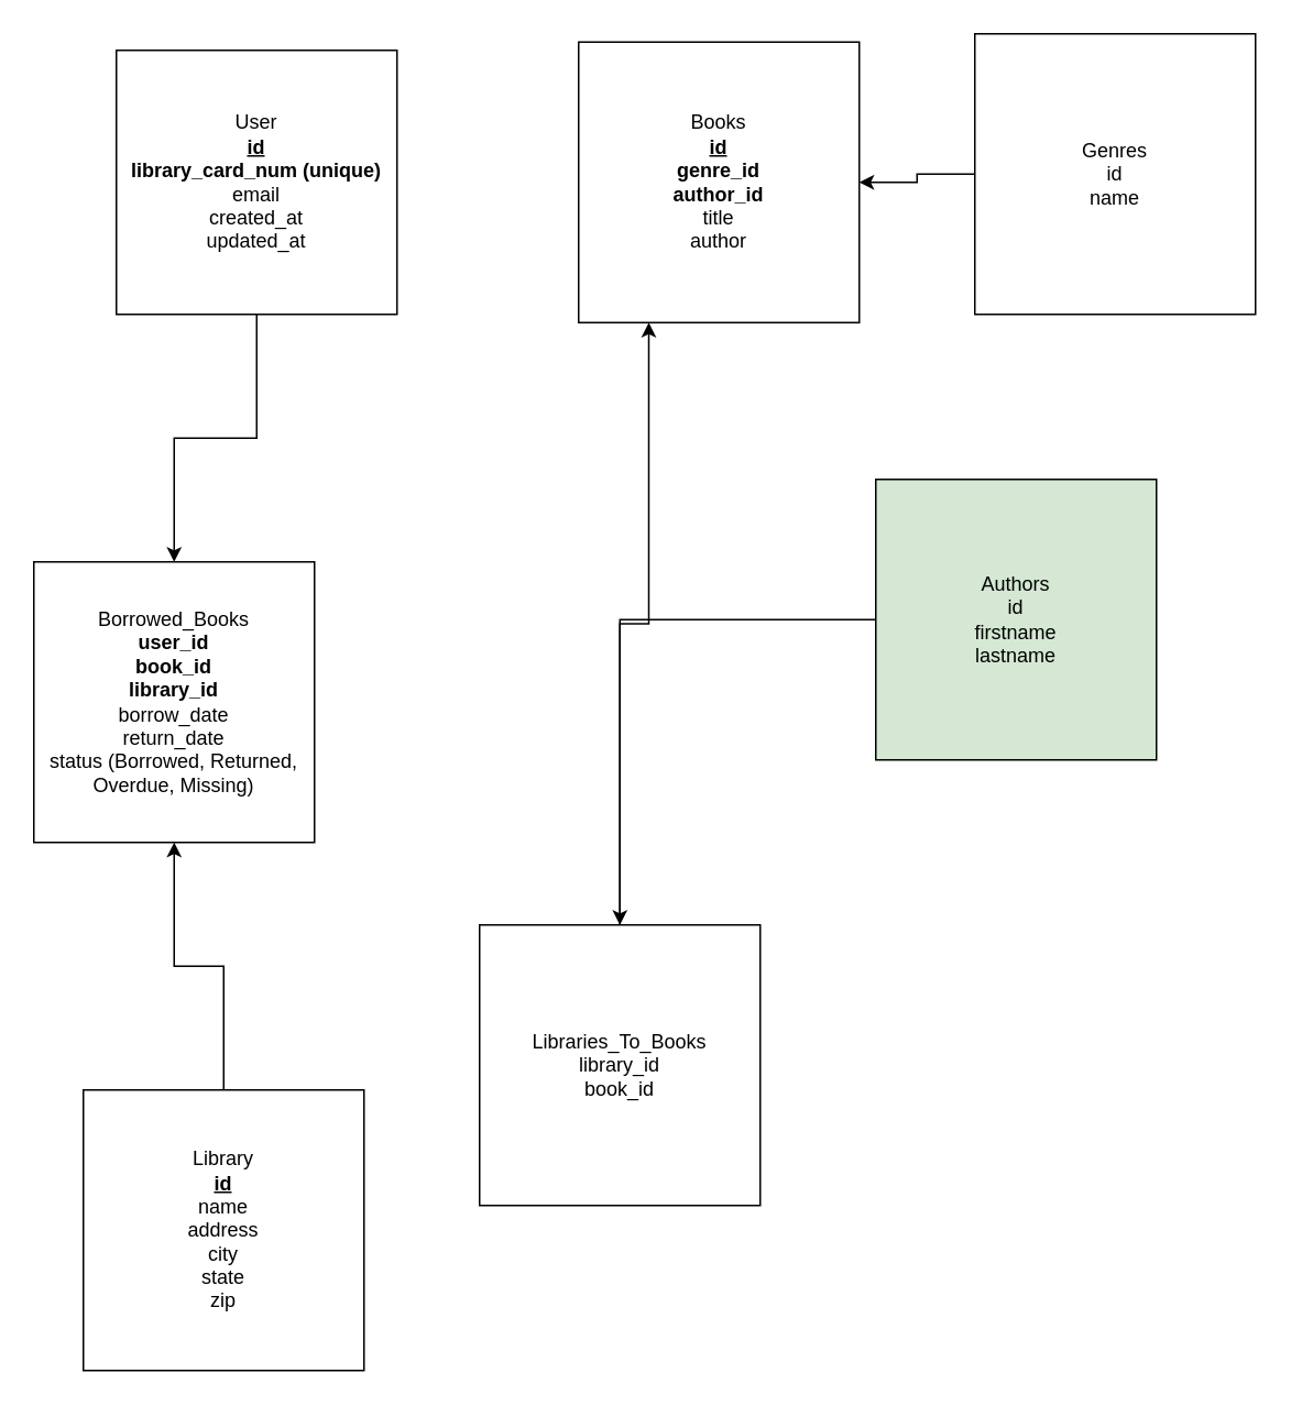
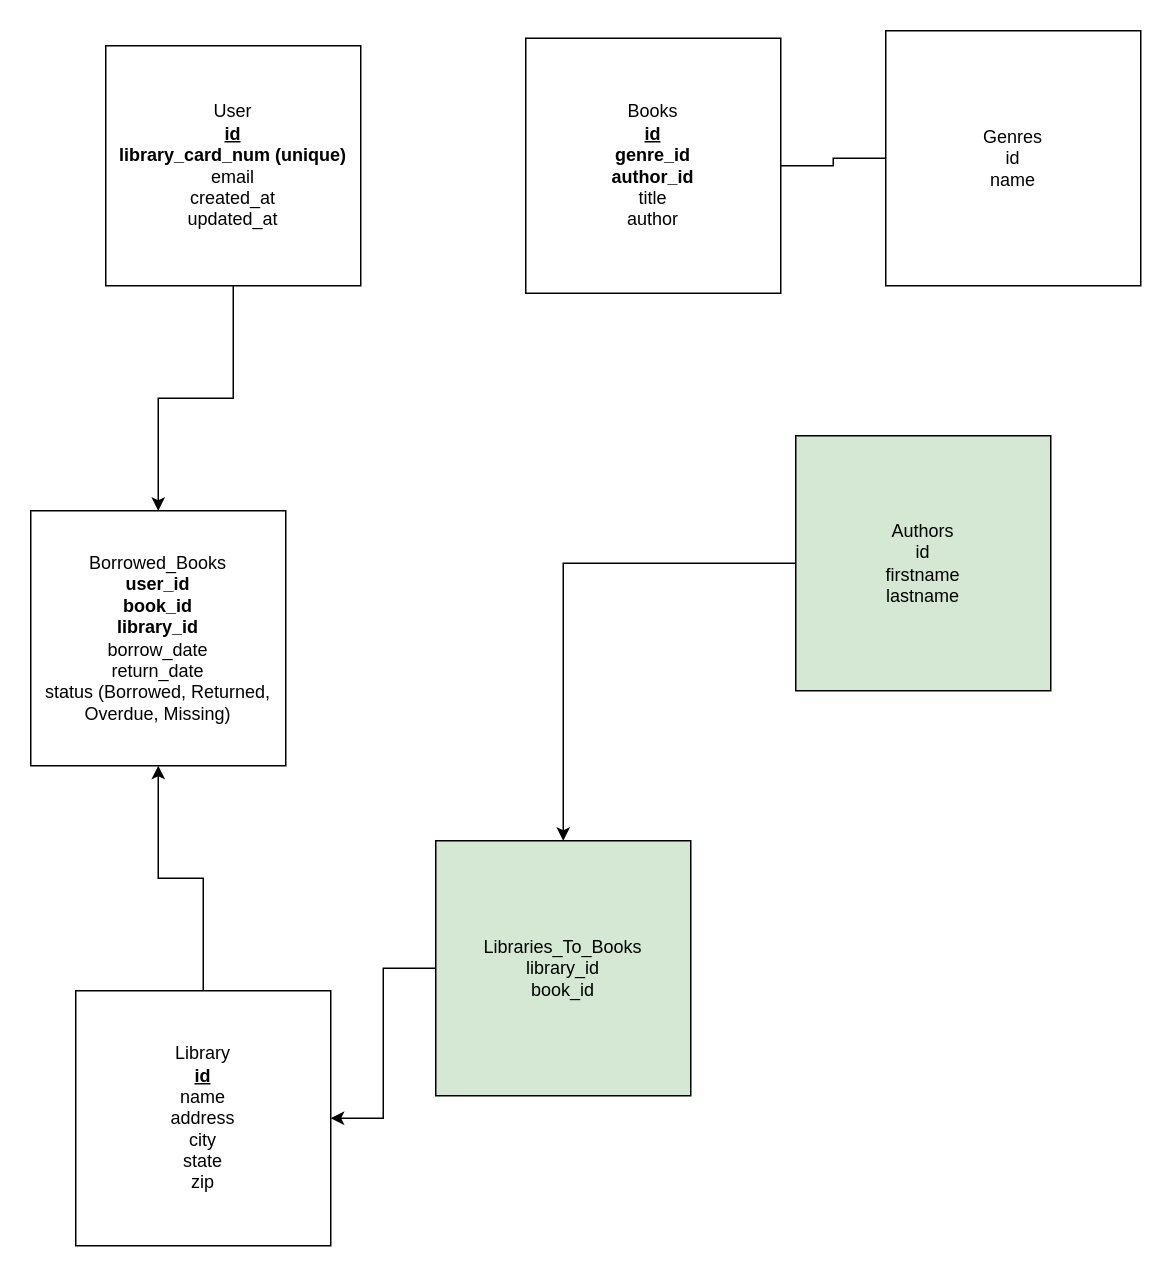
  <mxCell id="0" />
  <mxCell id="1" parent="0" />
  <mxCell id="2" style="edgeStyle=orthogonalEdgeStyle;rounded=0;orthogonalLoop=1;jettySize=auto;html=1;" edge="1" parent="1" source="3" target="9"><mxGeometry relative="1" as="geometry" /></mxCell>
  <mxCell id="3" value="User&lt;br&gt;&lt;u style=&quot;font-weight: bold&quot;&gt;id&lt;/u&gt;&lt;br&gt;&lt;b&gt;library_card_num (unique)&lt;br&gt;&lt;/b&gt;email&lt;br&gt;created_at&lt;br&gt;updated_at&lt;br&gt;" style="rounded=0;whiteSpace=wrap;html=1;" vertex="1" parent="1"><mxGeometry x="70" y="30" width="170" height="160" as="geometry" /></mxCell>
  <mxCell id="4" value="Books&lt;br&gt;&lt;u style=&quot;font-weight: bold&quot;&gt;id&lt;br&gt;&lt;/u&gt;&lt;b&gt;genre_id&lt;br&gt;author_id&lt;/b&gt;&lt;br&gt;title&lt;br&gt;author" style="rounded=0;whiteSpace=wrap;html=1;" vertex="1" parent="1"><mxGeometry x="350" y="25" width="170" height="170" as="geometry" /></mxCell>
  <mxCell id="5" style="edgeStyle=orthogonalEdgeStyle;rounded=0;orthogonalLoop=1;jettySize=auto;html=1;" edge="1" parent="1" source="6" target="9"><mxGeometry relative="1" as="geometry" /></mxCell>
  <mxCell id="6" value="Library&lt;br&gt;&lt;u style=&quot;font-weight: bold&quot;&gt;id&lt;/u&gt;&lt;br&gt;name&lt;br&gt;address&lt;br&gt;city&lt;br&gt;state&lt;br&gt;zip&lt;br&gt;" style="rounded=0;whiteSpace=wrap;html=1;" vertex="1" parent="1"><mxGeometry x="50" y="660" width="170" height="170" as="geometry" /></mxCell>
- <mxCell id="7" style="edgeStyle=orthogonalEdgeStyle;rounded=0;orthogonalLoop=1;jettySize=auto;html=1;entryX=0.25;entryY=1;entryDx=0;entryDy=0;" edge="1" parent="1" source="8" target="4"><mxGeometry relative="1" as="geometry" /></mxCell>
- <mxCell id="8" value="Libraries_To_Books&lt;br&gt;library_id&lt;br&gt;book_id" style="rounded=0;whiteSpace=wrap;html=1;" vertex="1" parent="1"><mxGeometry x="290" y="560" width="170" height="170" as="geometry" /></mxCell>
+ <mxCell id="7" style="edgeStyle=orthogonalEdgeStyle;rounded=0;orthogonalLoop=1;jettySize=auto;html=1;" edge="1" parent="1" source="8" target="6"><mxGeometry relative="1" as="geometry" /></mxCell>
+ <mxCell id="8" value="Libraries_To_Books&lt;br&gt;library_id&lt;br&gt;book_id" style="rounded=0;whiteSpace=wrap;html=1;fillColor=#d5e8d4;" vertex="1" parent="1"><mxGeometry x="290" y="560" width="170" height="170" as="geometry" /></mxCell>
  <mxCell id="9" value="Borrowed_Books&lt;br&gt;&lt;b&gt;user_id&lt;br&gt;book_id&lt;br&gt;library_id&lt;/b&gt;&lt;br&gt;borrow_date&lt;br&gt;return_date&lt;br&gt;status (Borrowed, Returned, Overdue, Missing)" style="rounded=0;whiteSpace=wrap;html=1;" vertex="1" parent="1"><mxGeometry x="20" y="340" width="170" height="170" as="geometry" /></mxCell>
- <mxCell id="10" value="" style="edgeStyle=orthogonalEdgeStyle;rounded=0;orthogonalLoop=1;jettySize=auto;html=1;" edge="1" parent="1" source="11" target="4"><mxGeometry relative="1" as="geometry" /></mxCell>
+ <mxCell id="10" value="" style="edgeStyle=orthogonalEdgeStyle;rounded=0;orthogonalLoop=1;jettySize=auto;html=1;endArrow=none;" edge="1" parent="1" source="11" target="4"><mxGeometry relative="1" as="geometry" /></mxCell>
  <mxCell id="11" value="Genres&lt;br&gt;id&lt;br&gt;name" style="rounded=0;whiteSpace=wrap;html=1;" vertex="1" parent="1"><mxGeometry x="590" y="20" width="170" height="170" as="geometry" /></mxCell>
  <mxCell id="12" style="edgeStyle=orthogonalEdgeStyle;rounded=0;orthogonalLoop=1;jettySize=auto;html=1;" edge="1" parent="1" source="13" target="8"><mxGeometry relative="1" as="geometry" /></mxCell>
  <mxCell id="13" value="Authors&lt;br&gt;id&lt;br&gt;firstname&lt;br&gt;lastname" style="rounded=0;whiteSpace=wrap;html=1;fillColor=#d5e8d4;" vertex="1" parent="1"><mxGeometry x="530" y="290" width="170" height="170" as="geometry" /></mxCell>
